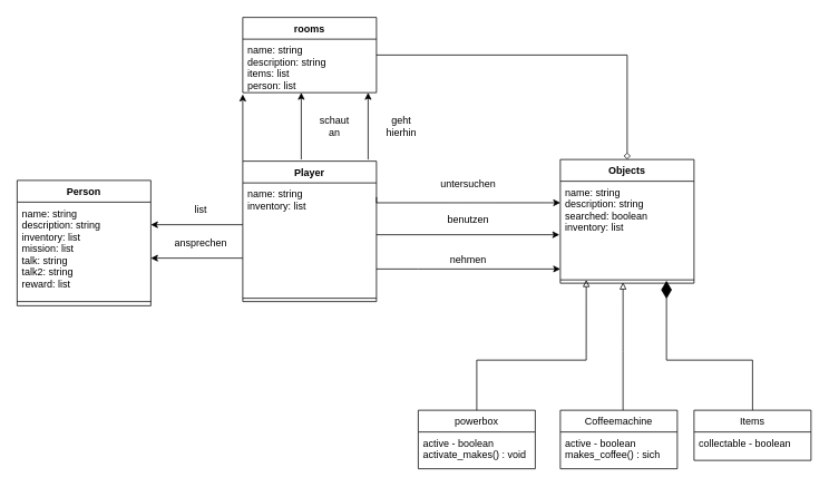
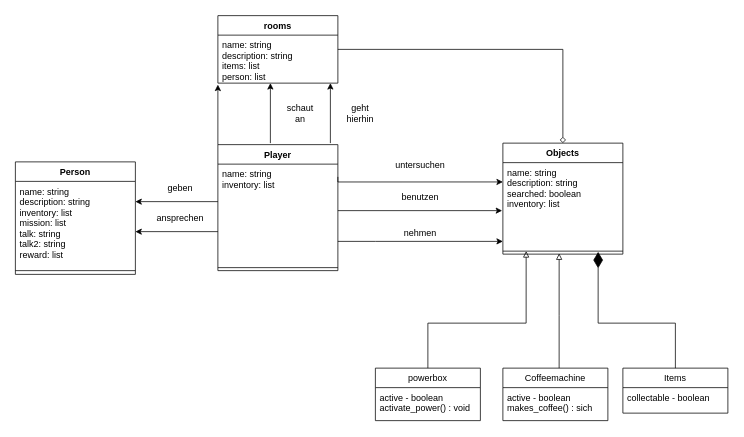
  <mxCell id="0" />
  <mxCell id="1" parent="0" />
  <mxCell id="2" value="Person" style="swimlane;fontStyle=1;align=center;verticalAlign=top;childLayout=stackLayout;horizontal=1;startSize=26;horizontalStack=0;resizeParent=1;resizeParentMax=0;resizeLast=0;collapsible=1;marginBottom=0;" parent="1" vertex="1"><mxGeometry x="20" y="215" width="160" height="150" as="geometry" /></mxCell>
  <mxCell id="3" value="name: string&#10;description: string&#10;inventory: list&#10;mission: list&#10;talk: string&#10;talk2: string&#10;reward: list&#10;" style="text;strokeColor=none;fillColor=none;align=left;verticalAlign=top;spacingLeft=4;spacingRight=4;overflow=hidden;rotatable=0;points=[[0,0.5],[1,0.5]];portConstraint=eastwest;" parent="2" vertex="1"><mxGeometry y="26" width="160" height="114" as="geometry" /></mxCell>
  <mxCell id="4" value="" style="line;strokeWidth=1;fillColor=none;align=left;verticalAlign=middle;spacingTop=-1;spacingLeft=3;spacingRight=3;rotatable=0;labelPosition=right;points=[];portConstraint=eastwest;" parent="2" vertex="1"><mxGeometry y="140" width="160" height="10" as="geometry" /></mxCell>
  <mxCell id="5" value="Objects" style="swimlane;fontStyle=1;align=center;verticalAlign=top;childLayout=stackLayout;horizontal=1;startSize=26;horizontalStack=0;resizeParent=1;resizeParentMax=0;resizeLast=0;collapsible=1;marginBottom=0;" parent="1" vertex="1"><mxGeometry x="670" y="190" width="160" height="148" as="geometry" /></mxCell>
  <mxCell id="6" value="name: string&#10;description: string&#10;searched: boolean&#10;inventory: list&#10;" style="text;strokeColor=none;fillColor=none;align=left;verticalAlign=top;spacingLeft=4;spacingRight=4;overflow=hidden;rotatable=0;points=[[0,0.5],[1,0.5]];portConstraint=eastwest;" parent="5" vertex="1"><mxGeometry y="26" width="160" height="114" as="geometry" /></mxCell>
  <mxCell id="7" value="" style="line;strokeWidth=1;fillColor=none;align=left;verticalAlign=middle;spacingTop=-1;spacingLeft=3;spacingRight=3;rotatable=0;labelPosition=right;points=[];portConstraint=eastwest;" parent="5" vertex="1"><mxGeometry y="140" width="160" height="8" as="geometry" /></mxCell>
  <mxCell id="8" style="edgeStyle=orthogonalEdgeStyle;rounded=0;orthogonalLoop=1;jettySize=auto;html=1;entryX=0.5;entryY=0;entryDx=0;entryDy=0;endArrow=diamond;endFill=0;" edge="1" parent="1" source="9" target="5"><mxGeometry relative="1" as="geometry" /></mxCell>
  <mxCell id="9" value="rooms" style="swimlane;fontStyle=1;align=center;verticalAlign=top;childLayout=stackLayout;horizontal=1;startSize=26;horizontalStack=0;resizeParent=1;resizeParentMax=0;resizeLast=0;collapsible=1;marginBottom=0;" parent="1" vertex="1"><mxGeometry x="290" y="20" width="160" height="90" as="geometry" /></mxCell>
  <mxCell id="10" value="name: string&#10;description: string&#10;items: list&#10;person: list&#10;&#10;" style="text;strokeColor=none;fillColor=none;align=left;verticalAlign=top;spacingLeft=4;spacingRight=4;overflow=hidden;rotatable=0;points=[[0,0.5],[1,0.5]];portConstraint=eastwest;" parent="9" vertex="1"><mxGeometry y="26" width="160" height="64" as="geometry" /></mxCell>
  <mxCell id="11" style="edgeStyle=orthogonalEdgeStyle;rounded=0;orthogonalLoop=1;jettySize=auto;html=1;" parent="1" edge="1"><mxGeometry relative="1" as="geometry"><mxPoint x="450" y="280" as="sourcePoint" /><mxPoint x="669" y="280" as="targetPoint" /><Array as="points"><mxPoint x="669" y="280" /></Array></mxGeometry></mxCell>
  <mxCell id="12" style="edgeStyle=orthogonalEdgeStyle;rounded=0;orthogonalLoop=1;jettySize=auto;html=1;entryX=0;entryY=0.226;entryDx=0;entryDy=0;entryPerimeter=0;" parent="1" target="6" edge="1"><mxGeometry relative="1" as="geometry"><mxPoint x="450" y="234.984" as="sourcePoint" /><Array as="points"><mxPoint x="450" y="235" /><mxPoint x="450" y="235" /></Array></mxGeometry></mxCell>
  <mxCell id="13" style="edgeStyle=orthogonalEdgeStyle;rounded=0;orthogonalLoop=1;jettySize=auto;html=1;" parent="1" edge="1"><mxGeometry relative="1" as="geometry"><mxPoint x="440" y="110" as="targetPoint" /><mxPoint x="440" y="190" as="sourcePoint" /></mxGeometry></mxCell>
  <mxCell id="14" style="edgeStyle=orthogonalEdgeStyle;rounded=0;orthogonalLoop=1;jettySize=auto;html=1;entryX=0.469;entryY=1.115;entryDx=0;entryDy=0;entryPerimeter=0;endArrow=block;endFill=0;" parent="1" source="15" edge="1"><mxGeometry relative="1" as="geometry"><Array as="points"><mxPoint x="745" y="420" /><mxPoint x="745" y="420" /></Array><mxPoint x="745.04" y="336.99" as="targetPoint" /></mxGeometry></mxCell>
  <mxCell id="15" value="Coffeemachine" style="swimlane;fontStyle=0;childLayout=stackLayout;horizontal=1;startSize=26;fillColor=none;horizontalStack=0;resizeParent=1;resizeParentMax=0;resizeLast=0;collapsible=1;marginBottom=0;" parent="1" vertex="1"><mxGeometry x="670" y="490" width="140" height="70" as="geometry"><mxRectangle x="450" y="340" width="110" height="26" as="alternateBounds" /></mxGeometry></mxCell>
  <mxCell id="16" value="active - boolean&#10;makes_coffee() : sich&#10;" style="text;strokeColor=none;fillColor=none;align=left;verticalAlign=top;spacingLeft=4;spacingRight=4;overflow=hidden;rotatable=0;points=[[0,0.5],[1,0.5]];portConstraint=eastwest;" parent="15" vertex="1"><mxGeometry y="26" width="140" height="44" as="geometry" /></mxCell>
  <mxCell id="17" style="edgeStyle=orthogonalEdgeStyle;rounded=0;orthogonalLoop=1;jettySize=auto;html=1;entryX=0.794;entryY=1.038;entryDx=0;entryDy=0;entryPerimeter=0;endArrow=diamondThin;endFill=1;endSize=19;" parent="1" source="18" edge="1"><mxGeometry relative="1" as="geometry"><mxPoint x="797.04" y="334.988" as="targetPoint" /><Array as="points"><mxPoint x="900" y="430" /><mxPoint x="797" y="430" /></Array></mxGeometry></mxCell>
  <mxCell id="18" value="Items" style="swimlane;fontStyle=0;childLayout=stackLayout;horizontal=1;startSize=26;fillColor=none;horizontalStack=0;resizeParent=1;resizeParentMax=0;resizeLast=0;collapsible=1;marginBottom=0;" parent="1" vertex="1"><mxGeometry x="830" y="490" width="140" height="60" as="geometry"><mxRectangle x="450" y="340" width="110" height="26" as="alternateBounds" /></mxGeometry></mxCell>
  <mxCell id="19" value="collectable - boolean&#10;" style="text;strokeColor=none;fillColor=none;align=left;verticalAlign=top;spacingLeft=4;spacingRight=4;overflow=hidden;rotatable=0;points=[[0,0.5],[1,0.5]];portConstraint=eastwest;" parent="18" vertex="1"><mxGeometry y="26" width="140" height="34" as="geometry" /></mxCell>
  <mxCell id="20" style="edgeStyle=orthogonalEdgeStyle;rounded=0;orthogonalLoop=1;jettySize=auto;html=1;entryX=0.194;entryY=1;entryDx=0;entryDy=0;entryPerimeter=0;endArrow=block;endFill=0;" parent="1" source="21" edge="1"><mxGeometry relative="1" as="geometry"><mxPoint x="701.04" y="334" as="targetPoint" /><Array as="points"><mxPoint x="570" y="430" /><mxPoint x="701" y="430" /></Array></mxGeometry></mxCell>
  <mxCell id="21" value="powerbox" style="swimlane;fontStyle=0;childLayout=stackLayout;horizontal=1;startSize=26;fillColor=none;horizontalStack=0;resizeParent=1;resizeParentMax=0;resizeLast=0;collapsible=1;marginBottom=0;" parent="1" vertex="1"><mxGeometry x="500" y="490" width="140" height="70" as="geometry"><mxRectangle x="450" y="340" width="110" height="26" as="alternateBounds" /></mxGeometry></mxCell>
- <mxCell id="22" value="active - boolean&#10;activate_makes() : void&#10;" style="text;strokeColor=none;fillColor=none;align=left;verticalAlign=top;spacingLeft=4;spacingRight=4;overflow=hidden;rotatable=0;points=[[0,0.5],[1,0.5]];portConstraint=eastwest;" parent="21" vertex="1"><mxGeometry y="26" width="140" height="44" as="geometry" /></mxCell>
+ <mxCell id="22" value="active - boolean&#10;activate_power() : void&#10;" style="text;strokeColor=none;fillColor=none;align=left;verticalAlign=top;spacingLeft=4;spacingRight=4;overflow=hidden;rotatable=0;points=[[0,0.5],[1,0.5]];portConstraint=eastwest;" parent="21" vertex="1"><mxGeometry y="26" width="140" height="44" as="geometry" /></mxCell>
  <mxCell id="23" style="edgeStyle=orthogonalEdgeStyle;rounded=0;orthogonalLoop=1;jettySize=auto;html=1;entryX=0;entryY=0.5;entryDx=0;entryDy=0;" parent="1" edge="1"><mxGeometry relative="1" as="geometry"><mxPoint x="450" y="321" as="sourcePoint" /><Array as="points"><mxPoint x="500" y="321" /><mxPoint x="500" y="321" /></Array><mxPoint x="670" y="321" as="targetPoint" /></mxGeometry></mxCell>
  <mxCell id="24" value="benutzen" style="text;html=1;strokeColor=none;fillColor=none;align=center;verticalAlign=middle;whiteSpace=wrap;rounded=0;" parent="1" vertex="1"><mxGeometry x="540" y="252" width="40" height="20" as="geometry" /></mxCell>
  <mxCell id="25" value="nehmen" style="text;html=1;strokeColor=none;fillColor=none;align=center;verticalAlign=middle;whiteSpace=wrap;rounded=0;" parent="1" vertex="1"><mxGeometry x="540" y="300" width="40" height="20" as="geometry" /></mxCell>
  <mxCell id="26" style="edgeStyle=orthogonalEdgeStyle;rounded=0;orthogonalLoop=1;jettySize=auto;html=1;" parent="1" edge="1"><mxGeometry relative="1" as="geometry"><mxPoint y="308" as="targetPoint" x="180" /><mxPoint x="290" y="308" as="sourcePoint" /></mxGeometry></mxCell>
  <mxCell id="27" value="ansprechen" style="text;html=1;strokeColor=none;fillColor=none;align=center;verticalAlign=middle;whiteSpace=wrap;rounded=0;" parent="1" vertex="1"><mxGeometry x="220" y="280" width="40" height="20" as="geometry" /></mxCell>
  <mxCell id="28" value="geht hierhin" style="text;html=1;strokeColor=none;fillColor=none;align=center;verticalAlign=middle;whiteSpace=wrap;rounded=0;" parent="1" vertex="1"><mxGeometry x="460" y="140" width="40" height="20" as="geometry" /></mxCell>
  <mxCell id="29" value="Player" style="swimlane;fontStyle=1;align=center;verticalAlign=top;childLayout=stackLayout;horizontal=1;startSize=26;horizontalStack=0;resizeParent=1;resizeParentMax=0;resizeLast=0;collapsible=1;marginBottom=0;" parent="1" vertex="1"><mxGeometry x="290" y="192" width="160" height="168" as="geometry" /></mxCell>
  <mxCell id="30" value="name: string&#10;inventory: list&#10;&#10;" style="text;strokeColor=none;fillColor=none;align=left;verticalAlign=top;spacingLeft=4;spacingRight=4;overflow=hidden;rotatable=0;points=[[0,0.5],[1,0.5]];portConstraint=eastwest;" parent="29" vertex="1"><mxGeometry y="26" width="160" height="134" as="geometry" /></mxCell>
  <mxCell id="31" value="" style="line;strokeWidth=1;fillColor=none;align=left;verticalAlign=middle;spacingTop=-1;spacingLeft=3;spacingRight=3;rotatable=0;labelPosition=right;points=[];portConstraint=eastwest;" parent="29" vertex="1"><mxGeometry y="160" width="160" height="8" as="geometry" /></mxCell>
  <mxCell id="32" style="edgeStyle=orthogonalEdgeStyle;rounded=0;orthogonalLoop=1;jettySize=auto;html=1;" edge="1" parent="1"><mxGeometry relative="1" as="geometry"><mxPoint x="360" y="110" as="targetPoint" /><mxPoint x="360" y="190" as="sourcePoint" /></mxGeometry></mxCell>
  <mxCell id="33" value="schaut an" style="text;html=1;strokeColor=none;fillColor=none;align=center;verticalAlign=middle;whiteSpace=wrap;rounded=0;" vertex="1" parent="1"><mxGeometry x="380" y="140" width="40" height="20" as="geometry" /></mxCell>
  <mxCell id="34" style="edgeStyle=orthogonalEdgeStyle;rounded=0;orthogonalLoop=1;jettySize=auto;html=1;" edge="1" parent="1"><mxGeometry relative="1" as="geometry"><mxPoint y="268" as="targetPoint" x="180" /><mxPoint x="290" y="268" as="sourcePoint" /></mxGeometry></mxCell>
- <mxCell id="35" value="list" style="text;html=1;strokeColor=none;fillColor=none;align=center;verticalAlign=middle;whiteSpace=wrap;rounded=0;" vertex="1" parent="1"><mxGeometry x="220" y="240" width="40" height="20" as="geometry" /></mxCell>
+ <mxCell id="35" value="geben" style="text;html=1;strokeColor=none;fillColor=none;align=center;verticalAlign=middle;whiteSpace=wrap;rounded=0;" vertex="1" parent="1"><mxGeometry x="220" y="240" width="40" height="20" as="geometry" /></mxCell>
  <mxCell id="36" value="untersuchen" style="text;html=1;strokeColor=none;fillColor=none;align=center;verticalAlign=middle;whiteSpace=wrap;rounded=0;" vertex="1" parent="1"><mxGeometry x="540" y="210" width="40" height="20" as="geometry" /></mxCell>
  <mxCell id="37" style="edgeStyle=orthogonalEdgeStyle;rounded=0;orthogonalLoop=1;jettySize=auto;html=1;" edge="1" parent="1"><mxGeometry relative="1" as="geometry"><mxPoint x="290" y="112" as="targetPoint" /><mxPoint x="290" y="192" as="sourcePoint" /></mxGeometry></mxCell>
